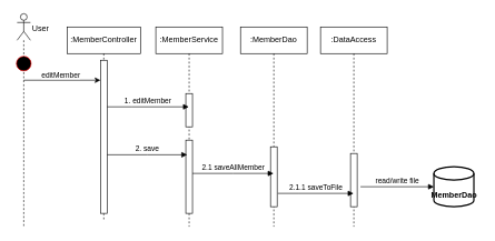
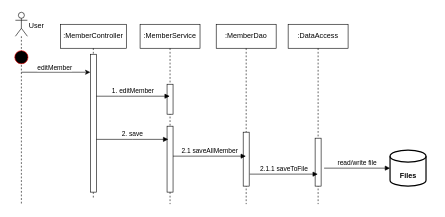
  <mxCell id="0" />
  <mxCell id="1" parent="0" />
  <mxCell id="2" value="" style="ellipse;html=1;shape=startState;fillColor=#000000;strokeColor=#ff0000;" vertex="1" parent="1"><mxGeometry x="20" y="80" width="30" height="30" as="geometry" /></mxCell>
  <mxCell id="3" value=":MemberController" style="shape=umlLifeline;perimeter=lifelinePerimeter;whiteSpace=wrap;html=1;container=1;dropTarget=0;collapsible=0;recursiveResize=0;outlineConnect=0;portConstraint=eastwest;newEdgeStyle={&quot;edgeStyle&quot;:&quot;elbowEdgeStyle&quot;,&quot;elbow&quot;:&quot;vertical&quot;,&quot;curved&quot;:0,&quot;rounded&quot;:0};" vertex="1" parent="1"><mxGeometry x="100" y="40" width="110" height="290" as="geometry" /></mxCell>
  <mxCell id="4" value="" style="html=1;points=[];perimeter=orthogonalPerimeter;outlineConnect=0;targetShapes=umlLifeline;portConstraint=eastwest;newEdgeStyle={&quot;edgeStyle&quot;:&quot;elbowEdgeStyle&quot;,&quot;elbow&quot;:&quot;vertical&quot;,&quot;curved&quot;:0,&quot;rounded&quot;:0};" vertex="1" parent="3"><mxGeometry x="50" y="50" width="10" height="230" as="geometry" /></mxCell>
  <mxCell id="5" value=":MemberService" style="shape=umlLifeline;perimeter=lifelinePerimeter;whiteSpace=wrap;html=1;container=1;dropTarget=0;collapsible=0;recursiveResize=0;outlineConnect=0;portConstraint=eastwest;newEdgeStyle={&quot;edgeStyle&quot;:&quot;elbowEdgeStyle&quot;,&quot;elbow&quot;:&quot;vertical&quot;,&quot;curved&quot;:0,&quot;rounded&quot;:0};" vertex="1" parent="1"><mxGeometry x="233" y="40" width="100" height="300" as="geometry" /></mxCell>
  <mxCell id="6" value="" style="html=1;points=[];perimeter=orthogonalPerimeter;outlineConnect=0;targetShapes=umlLifeline;portConstraint=eastwest;newEdgeStyle={&quot;edgeStyle&quot;:&quot;elbowEdgeStyle&quot;,&quot;elbow&quot;:&quot;vertical&quot;,&quot;curved&quot;:0,&quot;rounded&quot;:0};" vertex="1" parent="5"><mxGeometry x="45" y="100" width="10" height="50" as="geometry" /></mxCell>
  <mxCell id="7" value="" style="html=1;points=[];perimeter=orthogonalPerimeter;outlineConnect=0;targetShapes=umlLifeline;portConstraint=eastwest;newEdgeStyle={&quot;edgeStyle&quot;:&quot;elbowEdgeStyle&quot;,&quot;elbow&quot;:&quot;vertical&quot;,&quot;curved&quot;:0,&quot;rounded&quot;:0};" vertex="1" parent="5"><mxGeometry x="45" y="170" width="10" height="110" as="geometry" /></mxCell>
  <mxCell id="8" value=":DataAccess" style="shape=umlLifeline;perimeter=lifelinePerimeter;whiteSpace=wrap;html=1;container=1;dropTarget=0;collapsible=0;recursiveResize=0;outlineConnect=0;portConstraint=eastwest;newEdgeStyle={&quot;edgeStyle&quot;:&quot;elbowEdgeStyle&quot;,&quot;elbow&quot;:&quot;vertical&quot;,&quot;curved&quot;:0,&quot;rounded&quot;:0};" vertex="1" parent="1"><mxGeometry x="480" y="40" width="100" height="300" as="geometry" /></mxCell>
  <mxCell id="9" value="" style="html=1;points=[];perimeter=orthogonalPerimeter;outlineConnect=0;targetShapes=umlLifeline;portConstraint=eastwest;newEdgeStyle={&quot;edgeStyle&quot;:&quot;elbowEdgeStyle&quot;,&quot;elbow&quot;:&quot;vertical&quot;,&quot;curved&quot;:0,&quot;rounded&quot;:0};" vertex="1" parent="8"><mxGeometry x="45" y="190" width="10" height="80" as="geometry" /></mxCell>
  <mxCell id="10" value=":MemberDao" style="shape=umlLifeline;perimeter=lifelinePerimeter;whiteSpace=wrap;html=1;container=1;dropTarget=0;collapsible=0;recursiveResize=0;outlineConnect=0;portConstraint=eastwest;newEdgeStyle={&quot;edgeStyle&quot;:&quot;elbowEdgeStyle&quot;,&quot;elbow&quot;:&quot;vertical&quot;,&quot;curved&quot;:0,&quot;rounded&quot;:0};" vertex="1" parent="1"><mxGeometry x="360" y="40" width="100" height="300" as="geometry" /></mxCell>
  <mxCell id="11" value="" style="html=1;points=[];perimeter=orthogonalPerimeter;outlineConnect=0;targetShapes=umlLifeline;portConstraint=eastwest;newEdgeStyle={&quot;edgeStyle&quot;:&quot;elbowEdgeStyle&quot;,&quot;elbow&quot;:&quot;vertical&quot;,&quot;curved&quot;:0,&quot;rounded&quot;:0};" vertex="1" parent="10"><mxGeometry x="45" y="180" width="10" height="90" as="geometry" /></mxCell>
  <mxCell id="12" value="" style="shape=umlLifeline;perimeter=lifelinePerimeter;whiteSpace=wrap;html=1;container=1;dropTarget=0;collapsible=0;recursiveResize=0;outlineConnect=0;portConstraint=eastwest;newEdgeStyle={&quot;edgeStyle&quot;:&quot;elbowEdgeStyle&quot;,&quot;elbow&quot;:&quot;vertical&quot;,&quot;curved&quot;:0,&quot;rounded&quot;:0};participant=umlActor;" vertex="1" parent="1"><mxGeometry x="25" y="20" width="20" height="320" as="geometry" /></mxCell>
  <mxCell id="13" value="User" style="text;html=1;align=center;verticalAlign=middle;resizable=0;points=[];autosize=1;strokeColor=none;fillColor=none;" vertex="1" parent="1"><mxGeometry x="35" y="28" width="50" height="30" as="geometry" /></mxCell>
  <mxCell id="14" value="" style="endArrow=classic;html=1;rounded=0;" edge="1" parent="1"><mxGeometry relative="1" as="geometry"><mxPoint x="35" y="120" as="sourcePoint" /><mxPoint x="150" y="120" as="targetPoint" /></mxGeometry></mxCell>
  <mxCell id="15" value="editMember" style="edgeLabel;resizable=0;html=1;align=left;verticalAlign=bottom;" connectable="0" vertex="1" parent="14"><mxGeometry x="-1" relative="1" as="geometry"><mxPoint x="25" as="offset" /></mxGeometry></mxCell>
  <mxCell id="16" value="1. editMember" style="html=1;verticalAlign=bottom;endArrow=block;edgeStyle=elbowEdgeStyle;elbow=vertical;curved=0;rounded=0;" edge="1" parent="1" target="5"><mxGeometry width="80" relative="1" as="geometry"><mxPoint x="160" y="160" as="sourcePoint" /><mxPoint x="240" y="160" as="targetPoint" /></mxGeometry></mxCell>
  <mxCell id="17" value="2. save" style="html=1;verticalAlign=bottom;endArrow=block;edgeStyle=elbowEdgeStyle;elbow=vertical;curved=0;rounded=0;" edge="1" parent="1"><mxGeometry width="80" relative="1" as="geometry"><mxPoint x="160" y="232" as="sourcePoint" /><mxPoint x="280" y="232" as="targetPoint" /></mxGeometry></mxCell>
  <mxCell id="18" value="2.1 saveAllMember" style="html=1;verticalAlign=bottom;endArrow=block;edgeStyle=elbowEdgeStyle;elbow=vertical;curved=0;rounded=0;" edge="1" parent="1" source="7"><mxGeometry width="80" relative="1" as="geometry"><mxPoint x="294" y="260" as="sourcePoint" /><mxPoint x="409.5" y="260" as="targetPoint" /></mxGeometry></mxCell>
  <mxCell id="19" value="2.1.1 saveToFile" style="html=1;verticalAlign=bottom;endArrow=block;edgeStyle=elbowEdgeStyle;elbow=vertical;curved=0;rounded=0;" edge="1" parent="1" target="8"><mxGeometry width="80" relative="1" as="geometry"><mxPoint x="416" y="290" as="sourcePoint" /><mxPoint x="496" y="290" as="targetPoint" /></mxGeometry></mxCell>
  <mxCell id="20" value="" style="strokeWidth=2;html=1;shape=mxgraph.flowchart.database;whiteSpace=wrap;" vertex="1" parent="1"><mxGeometry x="650" y="250" width="60" height="60" as="geometry" /></mxCell>
  <mxCell id="21" value="read/write file" style="html=1;verticalAlign=bottom;endArrow=block;edgeStyle=elbowEdgeStyle;elbow=vertical;curved=0;rounded=0;entryX=0;entryY=0.5;entryDx=0;entryDy=0;entryPerimeter=0;" edge="1" parent="1" target="20"><mxGeometry width="80" relative="1" as="geometry"><mxPoint x="540" y="280" as="sourcePoint" /><mxPoint x="620" y="280" as="targetPoint" /></mxGeometry></mxCell>
- <mxCell id="22" value="MemberDao" style="text;align=center;fontStyle=1;verticalAlign=middle;spacingLeft=3;spacingRight=3;strokeColor=none;rotatable=0;points=[[0,0.5],[1,0.5]];portConstraint=eastwest;html=1;" vertex="1" parent="1"><mxGeometry x="640" y="280" width="80" height="26" as="geometry" /></mxCell>
+ <mxCell id="22" value="Files" style="text;align=center;fontStyle=1;verticalAlign=middle;spacingLeft=3;spacingRight=3;strokeColor=none;rotatable=0;points=[[0,0.5],[1,0.5]];portConstraint=eastwest;html=1;" vertex="1" parent="1"><mxGeometry x="640" y="280" width="80" height="26" as="geometry" /></mxCell>
